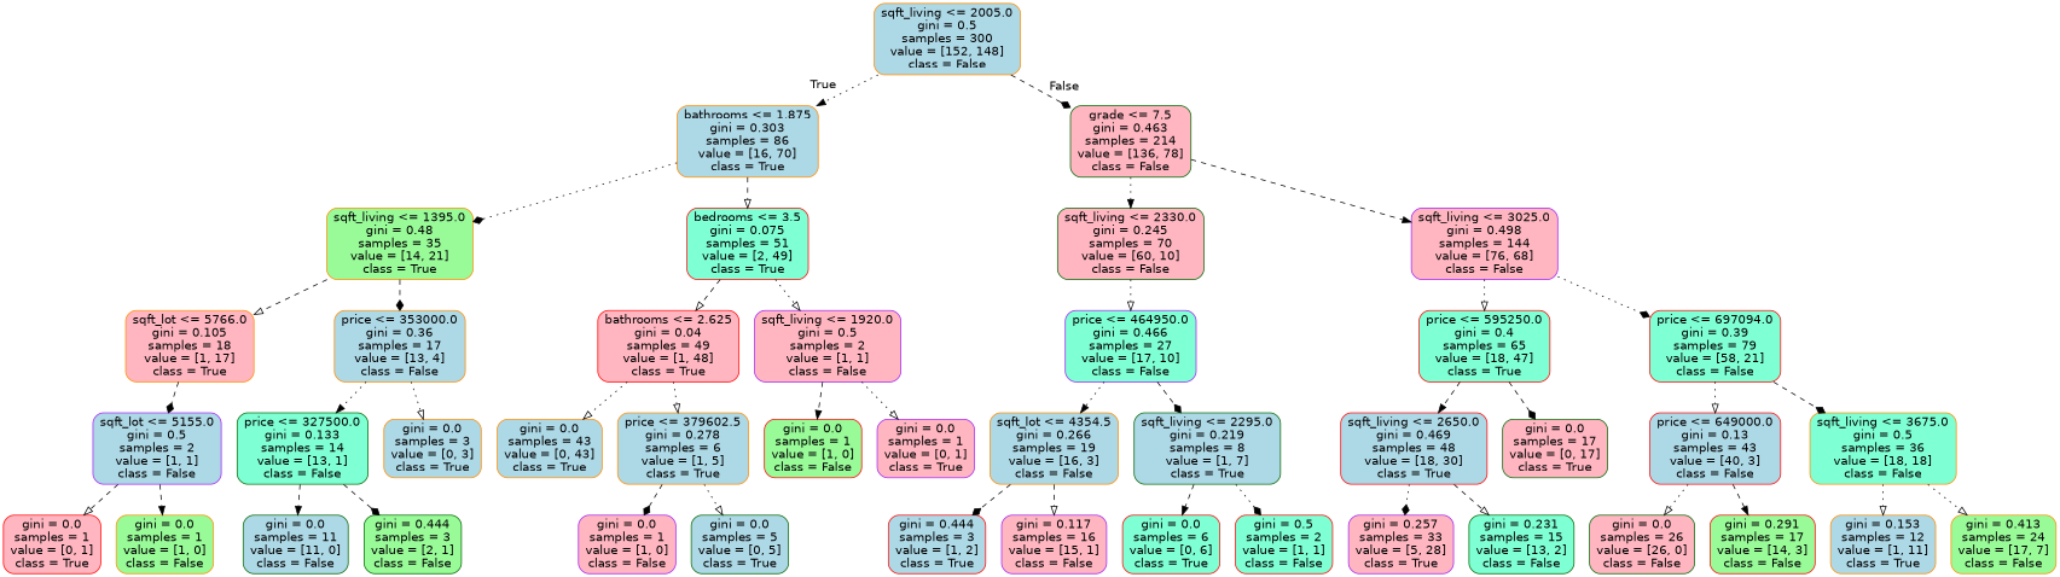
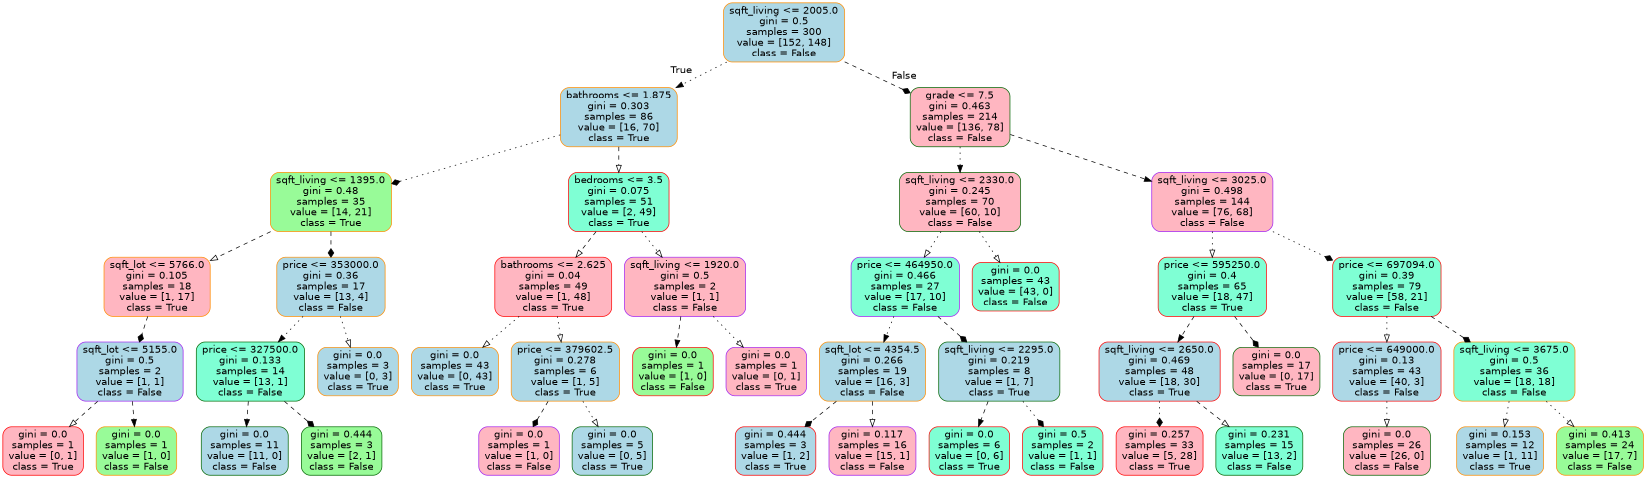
  digraph {
    node [color=darkorange fillcolor=lightblue fontname=helvetica shape=box style="filled, rounded"]
    edge [arrowhead=onormal fontname=helvetica style=dashed]
    n1 [label="sqft_living <= 2005.0\ngini = 0.5\nsamples = 300\nvalue = [152, 148]\nclass = False"]
    n2 [label="bathrooms <= 1.875\ngini = 0.303\nsamples = 86\nvalue = [16, 70]\nclass = True"]
    n3 [color=darkgreen fillcolor=lightpink label="grade <= 7.5\ngini = 0.463\nsamples = 214\nvalue = [136, 78]\nclass = False"]
    n4 [fillcolor=palegreen label="sqft_living <= 1395.0\ngini = 0.48\nsamples = 35\nvalue = [14, 21]\nclass = True"]
    n5 [color=red fillcolor=aquamarine label="bedrooms <= 3.5\ngini = 0.075\nsamples = 51\nvalue = [2, 49]\nclass = True"]
    n6 [color=darkgreen fillcolor=lightpink label="sqft_living <= 2330.0\ngini = 0.245\nsamples = 70\nvalue = [60, 10]\nclass = False"]
    n7 [color=purple fillcolor=lightpink label="sqft_living <= 3025.0\ngini = 0.498\nsamples = 144\nvalue = [76, 68]\nclass = False"]
    n8 [fillcolor=lightpink label="sqft_lot <= 5766.0\ngini = 0.105\nsamples = 18\nvalue = [1, 17]\nclass = True"]
    n9 [label="price <= 353000.0\ngini = 0.36\nsamples = 17\nvalue = [13, 4]\nclass = False"]
    n10 [color=red fillcolor=lightpink label="bathrooms <= 2.625\ngini = 0.04\nsamples = 49\nvalue = [1, 48]\nclass = True"]
    n11 [color=purple fillcolor=lightpink label="sqft_living <= 1920.0\ngini = 0.5\nsamples = 2\nvalue = [1, 1]\nclass = False"]
    n12 [color=purple label="sqft_lot <= 5155.0\ngini = 0.5\nsamples = 2\nvalue = [1, 1]\nclass = False"]
    n13 [color=darkgreen fillcolor=aquamarine label="price <= 327500.0\ngini = 0.133\nsamples = 14\nvalue = [13, 1]\nclass = False"]
    n14 [label="gini = 0.0\nsamples = 3\nvalue = [0, 3]\nclass = True"]
    n15 [color=red fillcolor=lightpink label="gini = 0.0\nsamples = 1\nvalue = [0, 1]\nclass = True"]
    n16 [fillcolor=palegreen label="gini = 0.0\nsamples = 1\nvalue = [1, 0]\nclass = False"]
    n17 [color=darkgreen label="gini = 0.0\nsamples = 11\nvalue = [11, 0]\nclass = False"]
    n18 [color=darkgreen fillcolor=palegreen label="gini = 0.444\nsamples = 3\nvalue = [2, 1]\nclass = False"]
    n19 [label="gini = 0.0\nsamples = 43\nvalue = [0, 43]\nclass = True"]
    n20 [label="price <= 379602.5\ngini = 0.278\nsamples = 6\nvalue = [1, 5]\nclass = True"]
    n21 [color=red fillcolor=palegreen label="gini = 0.0\nsamples = 1\nvalue = [1, 0]\nclass = False"]
    n22 [color=purple fillcolor=lightpink label="gini = 0.0\nsamples = 1\nvalue = [0, 1]\nclass = True"]
    n23 [color=purple fillcolor=lightpink label="gini = 0.0\nsamples = 1\nvalue = [1, 0]\nclass = False"]
    n24 [color=darkgreen label="gini = 0.0\nsamples = 5\nvalue = [0, 5]\nclass = True"]
    n25 [color=purple fillcolor=aquamarine label="price <= 464950.0\ngini = 0.466\nsamples = 27\nvalue = [17, 10]\nclass = False"]
+   n26 [color=red fillcolor=aquamarine label="gini = 0.0\nsamples = 43\nvalue = [43, 0]\nclass = False"]
    n27 [color=red fillcolor=aquamarine label="price <= 595250.0\ngini = 0.4\nsamples = 65\nvalue = [18, 47]\nclass = True"]
    n28 [color=red fillcolor=aquamarine label="price <= 697094.0\ngini = 0.39\nsamples = 79\nvalue = [58, 21]\nclass = False"]
    n29 [label="sqft_lot <= 4354.5\ngini = 0.266\nsamples = 19\nvalue = [16, 3]\nclass = False"]
    n30 [color=darkgreen label="sqft_living <= 2295.0\ngini = 0.219\nsamples = 8\nvalue = [1, 7]\nclass = True"]
    n31 [color=red label="gini = 0.444\nsamples = 3\nvalue = [1, 2]\nclass = True"]
    n32 [color=purple fillcolor=lightpink label="gini = 0.117\nsamples = 16\nvalue = [15, 1]\nclass = False"]
    n33 [color=red fillcolor=aquamarine label="gini = 0.0\nsamples = 6\nvalue = [0, 6]\nclass = True"]
    n34 [color=red fillcolor=aquamarine label="gini = 0.5\nsamples = 2\nvalue = [1, 1]\nclass = False"]
    n35 [color=red label="sqft_living <= 2650.0\ngini = 0.469\nsamples = 48\nvalue = [18, 30]\nclass = True"]
    n36 [color=darkgreen fillcolor=lightpink label="gini = 0.0\nsamples = 17\nvalue = [0, 17]\nclass = True"]
    n37 [color=red label="price <= 649000.0\ngini = 0.13\nsamples = 43\nvalue = [40, 3]\nclass = False"]
    n38 [fillcolor=aquamarine label="sqft_living <= 3675.0\ngini = 0.5\nsamples = 36\nvalue = [18, 18]\nclass = False"]
-   n39 [color=purple fillcolor=lightpink label="gini = 0.257\nsamples = 33\nvalue = [5, 28]\nclass = True"]
+   n39 [color=red fillcolor=lightpink label="gini = 0.257\nsamples = 33\nvalue = [5, 28]\nclass = True"]
    n40 [color=darkgreen fillcolor=aquamarine label="gini = 0.231\nsamples = 15\nvalue = [13, 2]\nclass = False"]
    n41 [color=darkgreen fillcolor=lightpink label="gini = 0.0\nsamples = 26\nvalue = [26, 0]\nclass = False"]
-   n42 [color=red fillcolor=palegreen label="gini = 0.291\nsamples = 17\nvalue = [14, 3]\nclass = False"]
    n43 [label="gini = 0.153\nsamples = 12\nvalue = [1, 11]\nclass = True"]
    n44 [fillcolor=palegreen label="gini = 0.413\nsamples = 24\nvalue = [17, 7]\nclass = False"]
    n1 -> n2 [arrowhead=normal headlabel=True labelangle=45 labeldistance=2.5 style=dotted]
    n1 -> n3 [arrowhead=diamond headlabel=False labelangle=-45 labeldistance=2.5]
    n2 -> n4 [arrowhead=diamond style=dotted]
    n2 -> n5
    n3 -> n6 [arrowhead=normal style=dotted]
    n3 -> n7 [arrowhead=normal]
    n4 -> n8
    n4 -> n9 [arrowhead=diamond]
    n5 -> n10
    n5 -> n11 [style=dotted]
    n6 -> n25 [style=dotted]
+   n6 -> n26 [style=dotted]
    n7 -> n27 [style=dotted]
    n7 -> n28 [arrowhead=diamond style=dotted]
    n8 -> n12 [arrowhead=diamond]
    n9 -> n13 [arrowhead=normal style=dotted]
    n9 -> n14 [style=dotted]
    n10 -> n19 [style=dotted]
    n10 -> n20 [style=dotted]
    n11 -> n21 [arrowhead=normal]
    n11 -> n22 [style=dotted]
    n12 -> n15
    n12 -> n16 [arrowhead=normal]
    n13 -> n17 [arrowhead=normal]
    n13 -> n18 [arrowhead=diamond]
    n20 -> n23 [arrowhead=diamond]
    n20 -> n24 [style=dotted]
    n25 -> n29 [arrowhead=normal style=dotted]
    n25 -> n30 [arrowhead=diamond]
    n27 -> n35 [arrowhead=normal]
    n27 -> n36 [arrowhead=diamond]
    n28 -> n37 [style=dotted]
    n28 -> n38 [arrowhead=diamond]
    n29 -> n31 [arrowhead=diamond]
    n29 -> n32
    n30 -> n33 [arrowhead=normal]
    n30 -> n34 [arrowhead=diamond style=dotted]
    n35 -> n39 [arrowhead=diamond style=dotted]
    n35 -> n40
    n37 -> n41 [style=dotted]
-   n37 -> n42 [arrowhead=normal]
    n38 -> n43 [style=dotted]
    n38 -> n44 [style=dotted]
  }
